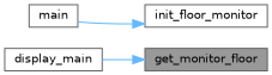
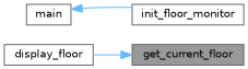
  digraph {
    rankdir=RL
    node [color=grey40 fillcolor=white fontname=Helvetica fontsize=10 shape=box style=filled]
    edge [color=steelblue1 dir=back fontname=Helvetica fontsize=10 labelfontname=Helvetica labelfontsize=10 style=solid]
-   n1 [color=gray40 fillcolor=grey60 fontcolor=black height=0.2 label=get_monitor_floor width=0.4]
-   n2 [height=0.2 label=display_main width=0.4]
+   n1 [color=gray40 fillcolor=grey60 fontcolor=black height=0.2 label=get_current_floor width=0.4]
+   n2 [height=0.2 label=display_floor width=0.4]
    n3 [height=0.2 label=init_floor_monitor width=0.4]
    n4 [height=0.2 label=main width=0.4]
    n1 -> n2
-   n3 -> n4
+   n4 -> n3
  }
